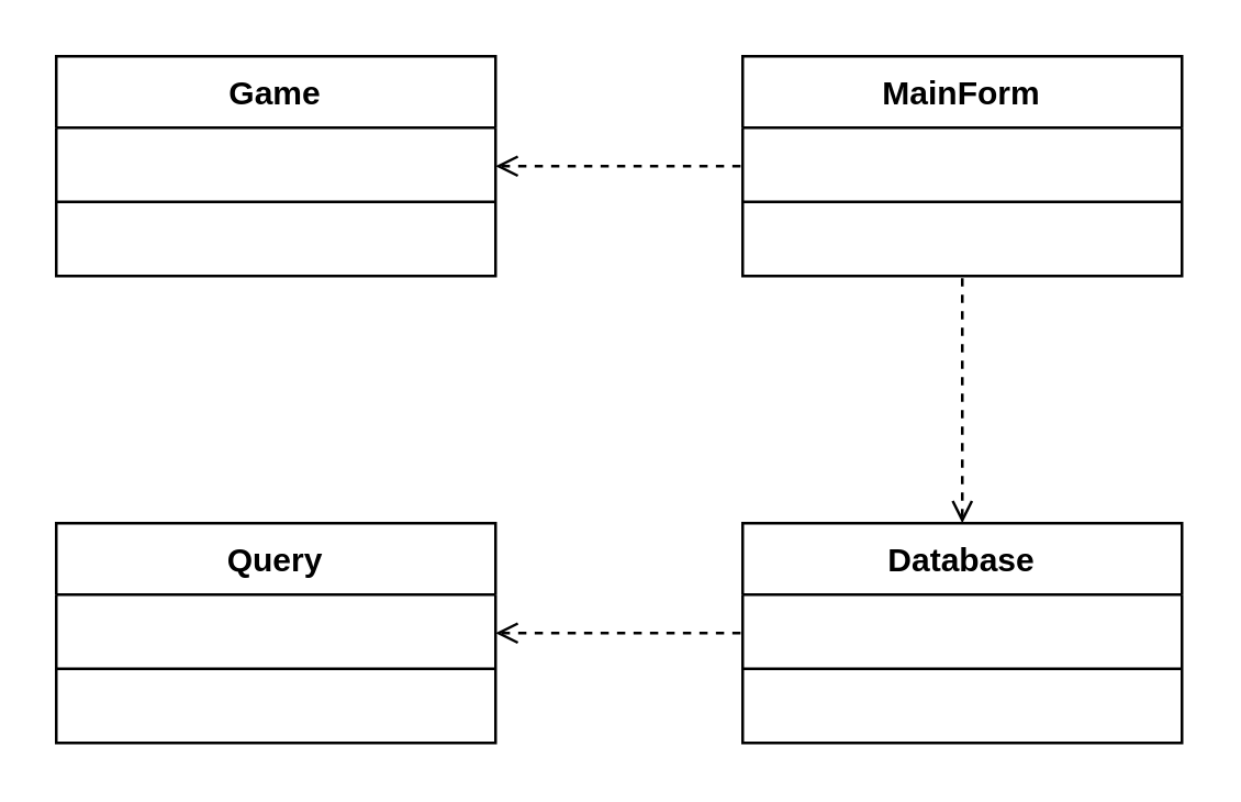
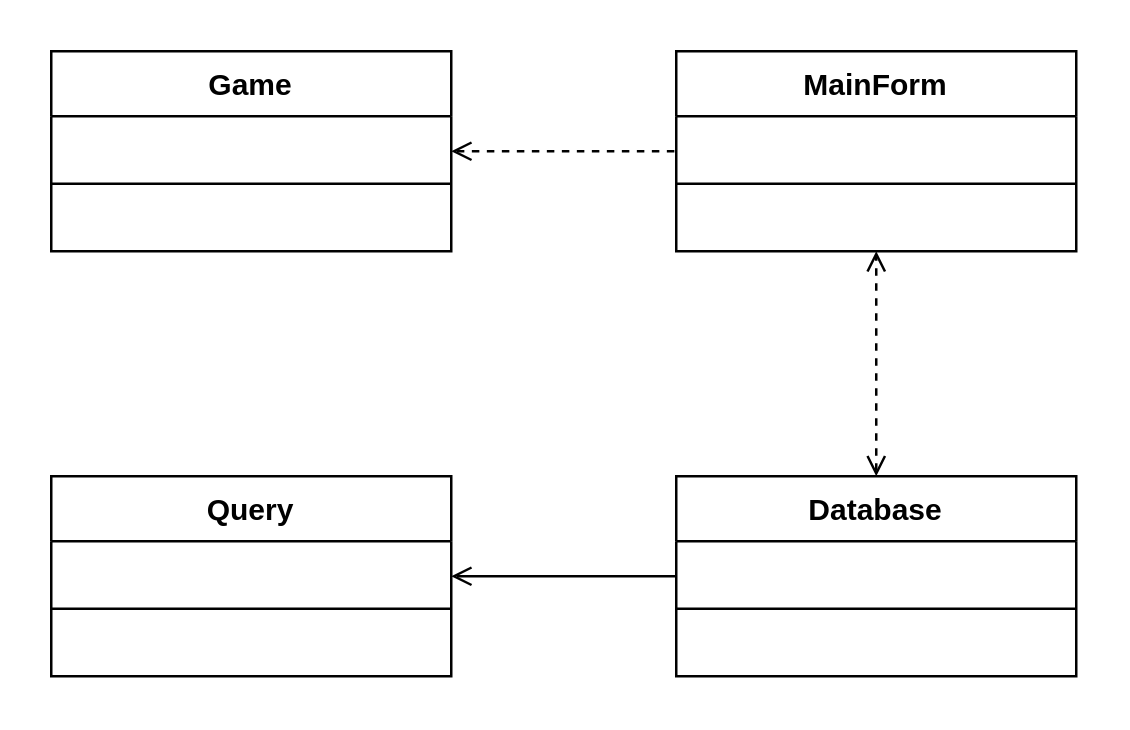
  <mxCell id="0" />
  <mxCell id="1" parent="0" />
  <mxCell id="2" value="Query" style="swimlane;fontStyle=1;align=center;verticalAlign=top;childLayout=stackLayout;horizontal=1;startSize=26;horizontalStack=0;resizeParent=1;resizeParentMax=0;resizeLast=0;collapsible=1;marginBottom=0;" parent="1" vertex="1"><mxGeometry x="20" y="190" width="160" height="80" as="geometry" /></mxCell>
  <mxCell id="3" value="" style="line;strokeWidth=1;fillColor=none;align=left;verticalAlign=middle;spacingTop=-1;spacingLeft=3;spacingRight=3;rotatable=0;labelPosition=right;points=[];portConstraint=eastwest;" parent="2" vertex="1"><mxGeometry y="26" width="160" height="54" as="geometry" /></mxCell>
  <mxCell id="4" value="Database" style="swimlane;fontStyle=1;align=center;verticalAlign=top;childLayout=stackLayout;horizontal=1;startSize=26;horizontalStack=0;resizeParent=1;resizeParentMax=0;resizeLast=0;collapsible=1;marginBottom=0;" parent="1" vertex="1"><mxGeometry x="270" y="190" width="160" height="80" as="geometry" /></mxCell>
  <mxCell id="5" value="" style="line;strokeWidth=1;fillColor=none;align=left;verticalAlign=middle;spacingTop=-1;spacingLeft=3;spacingRight=3;rotatable=0;labelPosition=right;points=[];portConstraint=eastwest;" parent="4" vertex="1"><mxGeometry y="26" width="160" height="54" as="geometry" /></mxCell>
  <mxCell id="6" value="MainForm" style="swimlane;fontStyle=1;align=center;verticalAlign=top;childLayout=stackLayout;horizontal=1;startSize=26;horizontalStack=0;resizeParent=1;resizeParentMax=0;resizeLast=0;collapsible=1;marginBottom=0;" parent="1" vertex="1"><mxGeometry x="270" y="20" width="160" height="80" as="geometry" /></mxCell>
  <mxCell id="7" value="" style="line;strokeWidth=1;fillColor=none;align=left;verticalAlign=middle;spacingTop=-1;spacingLeft=3;spacingRight=3;rotatable=0;labelPosition=right;points=[];portConstraint=eastwest;" parent="6" vertex="1"><mxGeometry y="26" width="160" height="54" as="geometry" /></mxCell>
- <mxCell id="8" value="" style="endArrow=none;dashed=1;html=1;rounded=0;entryX=0;entryY=0.5;entryDx=0;entryDy=0;exitX=1;exitY=0.5;exitDx=0;exitDy=0;startArrow=open;startFill=0;" parent="1" source="2" target="4" edge="1"><mxGeometry width="50" height="50" relative="1" as="geometry"><mxPoint x="290" y="130" as="sourcePoint" /><mxPoint x="370" y="50" as="targetPoint" /><Array as="points" /></mxGeometry></mxCell>
+ <mxCell id="8" value="" style="endArrow=none;dashed=0;html=1;rounded=0;entryX=0;entryY=0.5;entryDx=0;entryDy=0;exitX=1;exitY=0.5;exitDx=0;exitDy=0;startArrow=open;startFill=0;" parent="1" source="2" target="4" edge="1"><mxGeometry width="50" height="50" relative="1" as="geometry"><mxPoint x="290" y="130" as="sourcePoint" /><mxPoint x="370" y="50" as="targetPoint" /><Array as="points" /></mxGeometry></mxCell>
  <mxCell id="9" value="Game" style="swimlane;fontStyle=1;align=center;verticalAlign=top;childLayout=stackLayout;horizontal=1;startSize=26;horizontalStack=0;resizeParent=1;resizeParentMax=0;resizeLast=0;collapsible=1;marginBottom=0;" parent="1" vertex="1"><mxGeometry x="20" y="20" width="160" height="80" as="geometry" /></mxCell>
  <mxCell id="10" value="" style="line;strokeWidth=1;fillColor=none;align=left;verticalAlign=middle;spacingTop=-1;spacingLeft=3;spacingRight=3;rotatable=0;labelPosition=right;points=[];portConstraint=eastwest;" parent="9" vertex="1"><mxGeometry y="26" width="160" height="54" as="geometry" /></mxCell>
  <mxCell id="11" value="" style="endArrow=none;dashed=1;html=1;rounded=0;entryX=0;entryY=0.5;entryDx=0;entryDy=0;exitX=1;exitY=0.5;exitDx=0;exitDy=0;startArrow=open;startFill=0;" parent="1" edge="1"><mxGeometry width="50" height="50" relative="1" as="geometry"><mxPoint x="180" y="60" as="sourcePoint" /><mxPoint x="270" y="60" as="targetPoint" /><Array as="points" /></mxGeometry></mxCell>
- <mxCell id="12" value="" style="endArrow=none;dashed=1;html=1;rounded=0;entryX=0.5;entryY=1;entryDx=0;entryDy=0;exitX=0.5;exitY=0;exitDx=0;exitDy=0;startArrow=open;startFill=0;" parent="1" source="4" target="6" edge="1"><mxGeometry width="50" height="50" relative="1" as="geometry"><mxPoint x="190" y="240" as="sourcePoint" /><mxPoint x="280" y="240" as="targetPoint" /><Array as="points" /></mxGeometry></mxCell>
+ <mxCell id="12" value="" style="endArrow=open;dashed=1;html=1;rounded=0;entryX=0.5;entryY=1;entryDx=0;entryDy=0;exitX=0.5;exitY=0;exitDx=0;exitDy=0;startArrow=open;startFill=0;" parent="1" source="4" target="6" edge="1"><mxGeometry width="50" height="50" relative="1" as="geometry"><mxPoint x="190" y="240" as="sourcePoint" /><mxPoint x="280" y="240" as="targetPoint" /><Array as="points" /></mxGeometry></mxCell>
